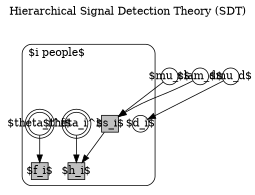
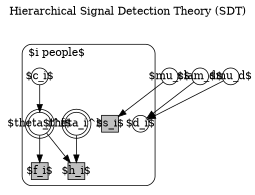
  digraph {
    compound=true
    label="Hierarchical Signal Detection Theory (SDT)"
    labelloc=t
    newrank=true
    rankdir=TB
    node [fixedsize=true lblstyle="font=\small" margin=0 shape=circle]
+   n1 [height=0.3 label="$c_i$" width=0.3]
    n2 [height=0.3 label="$d_i$" width=0.3]
    n3 [height=0.3 label="$theta_i^h$" peripheries=2 width=0.3]
    n4 [height=0.3 label="$theta_i^f$" peripheries=2 width=0.3]
    n5 [fillcolor=gray height=0.3 label="$f_i$" shape=square style=filled width=0.3]
    n6 [fillcolor=gray height=0.3 label="$h_i$" shape=square style=filled width=0.3]
    n7 [fillcolor=gray height=0.3 label="$s_i$" shape=square style=filled width=0.3]
    n8 [height=0.3 label="$mu_c$" width=0.3]
    n9 [height=0.3 label="$lam_d$" width=0.3]
    n10 [height=0.3 label="$mu_d$" width=0.3]
    subgraph cluster_1 {
      label="$i people$"
      labeljust=l
      lblstyle="font=\small"
      style=rounded
+     n1
      n2
      n3
      n4
      n5
      n6
      n7
    }
+   n1 -> n4
    n3 -> n6
    n4 -> n5
-   n7 -> n6
+   n4 -> n6
    n8 -> n7
-   n9 -> n7
+   n9 -> n2
    n10 -> n2
  }
